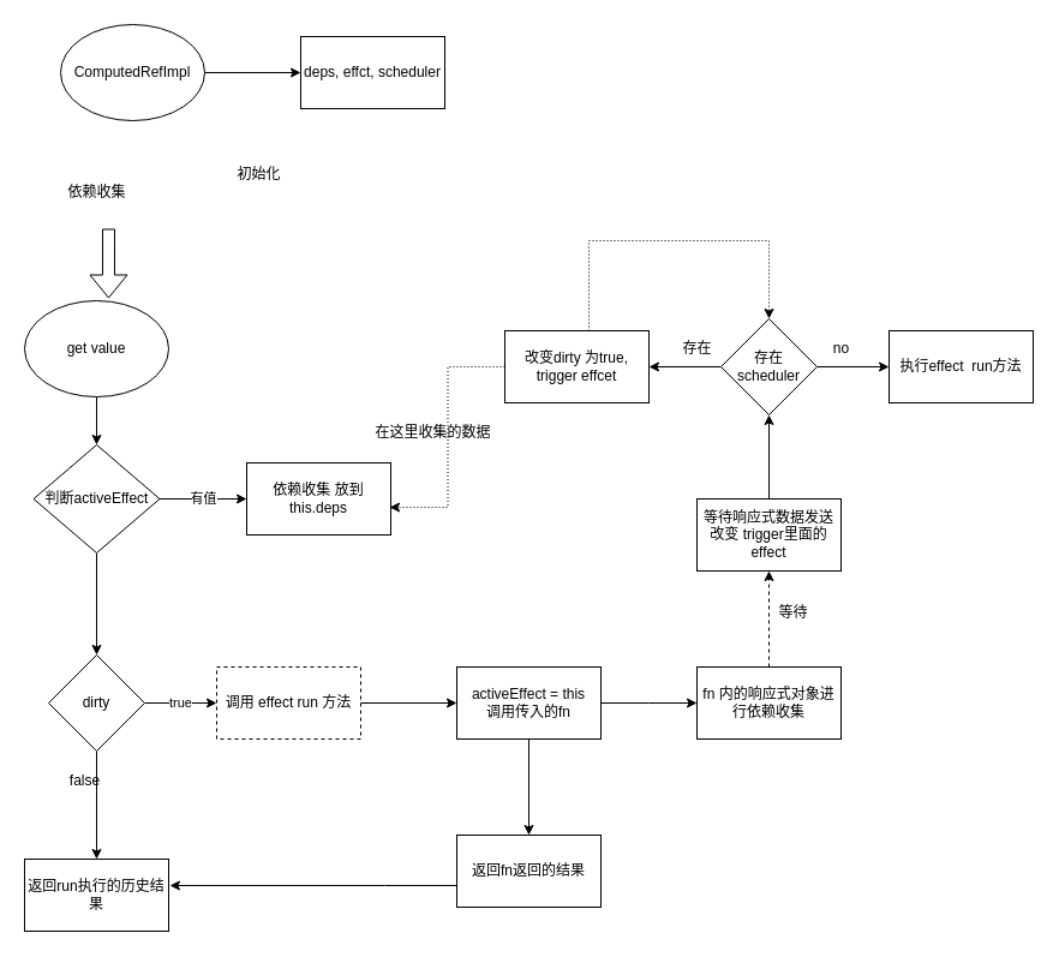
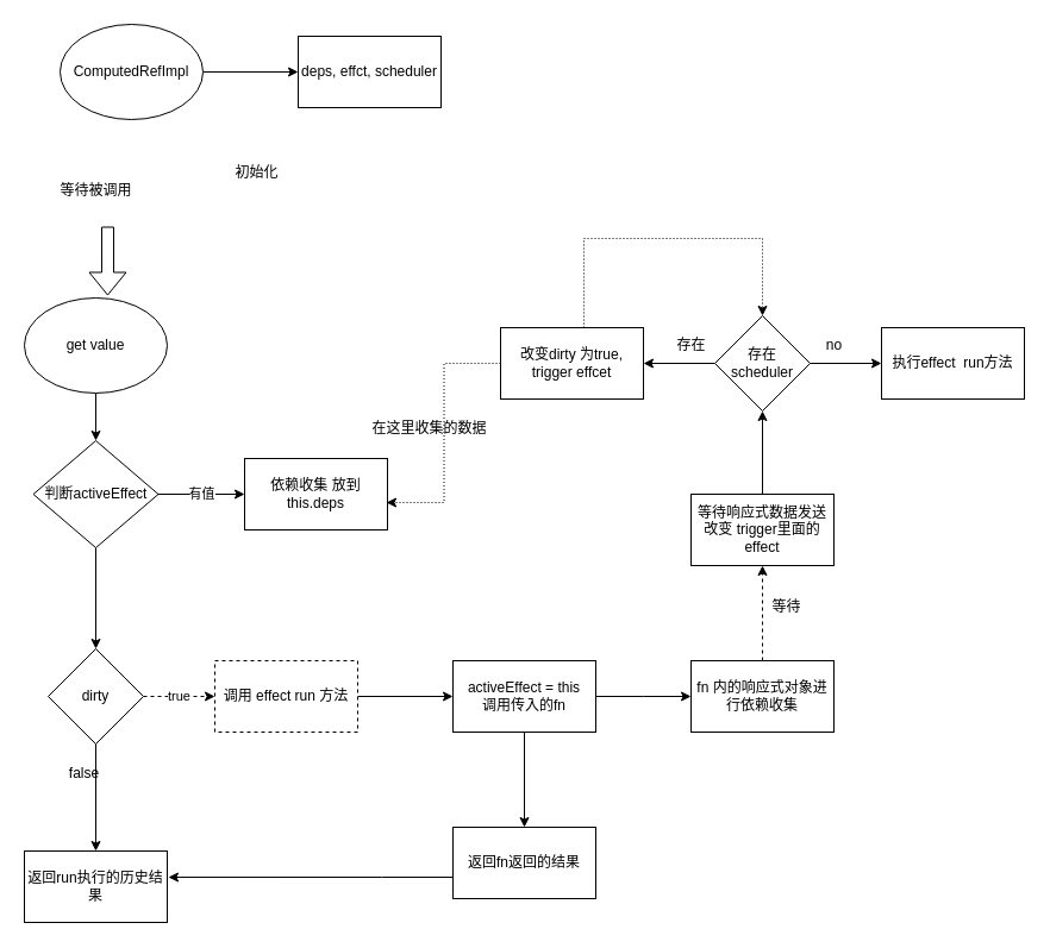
  <mxCell id="0" />
  <mxCell id="1" parent="0" />
  <mxCell id="2" value="" style="edgeStyle=orthogonalEdgeStyle;rounded=0;orthogonalLoop=1;jettySize=auto;html=1;" edge="1" parent="1" source="3" target="6"><mxGeometry relative="1" as="geometry" /></mxCell>
  <mxCell id="3" value="get value" style="ellipse;whiteSpace=wrap;html=1;" vertex="1" parent="1"><mxGeometry x="20" y="250" width="120" height="80" as="geometry" /></mxCell>
  <mxCell id="4" value="有值" style="edgeStyle=orthogonalEdgeStyle;rounded=0;orthogonalLoop=1;jettySize=auto;html=1;" edge="1" parent="1" source="6" target="7"><mxGeometry relative="1" as="geometry" /></mxCell>
  <mxCell id="5" value="" style="edgeStyle=orthogonalEdgeStyle;rounded=0;orthogonalLoop=1;jettySize=auto;html=1;" edge="1" parent="1" source="6" target="10"><mxGeometry relative="1" as="geometry" /></mxCell>
  <mxCell id="6" value="判断activeEffect" style="rhombus;whiteSpace=wrap;html=1;" vertex="1" parent="1"><mxGeometry x="27.5" y="370" width="105" height="90" as="geometry" /></mxCell>
  <mxCell id="7" value="依赖收集 放到 this.deps" style="whiteSpace=wrap;html=1;" vertex="1" parent="1"><mxGeometry x="205" y="385" width="120" height="60" as="geometry" /></mxCell>
- <mxCell id="8" value="true" style="edgeStyle=orthogonalEdgeStyle;rounded=0;orthogonalLoop=1;jettySize=auto;html=1;" edge="1" parent="1" source="10" target="12"><mxGeometry relative="1" as="geometry" /></mxCell>
+ <mxCell id="8" value="true" style="edgeStyle=orthogonalEdgeStyle;rounded=0;orthogonalLoop=1;jettySize=auto;html=1;dashed=1;" edge="1" parent="1" source="10" target="12"><mxGeometry relative="1" as="geometry" /></mxCell>
  <mxCell id="9" value="" style="edgeStyle=orthogonalEdgeStyle;rounded=0;orthogonalLoop=1;jettySize=auto;html=1;" edge="1" parent="1" source="10" target="13"><mxGeometry relative="1" as="geometry" /></mxCell>
  <mxCell id="10" value="dirty" style="rhombus;whiteSpace=wrap;html=1;" vertex="1" parent="1"><mxGeometry x="40" y="545" width="80" height="80" as="geometry" /></mxCell>
  <mxCell id="11" value="" style="edgeStyle=orthogonalEdgeStyle;rounded=0;orthogonalLoop=1;jettySize=auto;html=1;" edge="1" parent="1" source="12" target="17"><mxGeometry relative="1" as="geometry" /></mxCell>
  <mxCell id="12" value="调用 effect run 方法" style="whiteSpace=wrap;html=1;dashed=1;" vertex="1" parent="1"><mxGeometry x="180" y="555" width="120" height="60" as="geometry" /></mxCell>
  <mxCell id="13" value="返回run执行的历史结果" style="whiteSpace=wrap;html=1;" vertex="1" parent="1"><mxGeometry x="20" y="715" width="120" height="60" as="geometry" /></mxCell>
  <mxCell id="14" value="false" style="text;html=1;align=center;verticalAlign=middle;resizable=0;points=[];autosize=1;strokeColor=none;fillColor=none;" vertex="1" parent="1"><mxGeometry x="50" y="640" width="40" height="20" as="geometry" /></mxCell>
  <mxCell id="15" value="" style="edgeStyle=orthogonalEdgeStyle;rounded=0;orthogonalLoop=1;jettySize=auto;html=1;" edge="1" parent="1" source="17" target="19"><mxGeometry relative="1" as="geometry" /></mxCell>
  <mxCell id="16" value="" style="edgeStyle=orthogonalEdgeStyle;rounded=0;orthogonalLoop=1;jettySize=auto;html=1;" edge="1" parent="1" source="17"><mxGeometry relative="1" as="geometry"><mxPoint x="580" y="585" as="targetPoint" /></mxGeometry></mxCell>
  <mxCell id="17" value="activeEffect = this&lt;br&gt;调用传入的fn" style="whiteSpace=wrap;html=1;" vertex="1" parent="1"><mxGeometry x="380" y="555" width="120" height="60" as="geometry" /></mxCell>
  <mxCell id="18" style="edgeStyle=orthogonalEdgeStyle;rounded=0;orthogonalLoop=1;jettySize=auto;html=1;entryX=1.008;entryY=0.367;entryDx=0;entryDy=0;entryPerimeter=0;" edge="1" parent="1" source="19" target="13"><mxGeometry relative="1" as="geometry"><Array as="points"><mxPoint x="320" y="737" /><mxPoint x="320" y="737" /></Array></mxGeometry></mxCell>
  <mxCell id="19" value="返回fn返回的结果" style="whiteSpace=wrap;html=1;" vertex="1" parent="1"><mxGeometry x="380" y="695" width="120" height="60" as="geometry" /></mxCell>
  <mxCell id="20" value="" style="edgeStyle=orthogonalEdgeStyle;rounded=0;orthogonalLoop=1;jettySize=auto;html=1;" edge="1" parent="1" source="21" target="22"><mxGeometry relative="1" as="geometry" /></mxCell>
  <mxCell id="21" value="ComputedRefImpl" style="ellipse;whiteSpace=wrap;html=1;" vertex="1" parent="1"><mxGeometry x="50" y="20" width="120" height="80" as="geometry" /></mxCell>
  <mxCell id="22" value="deps, effct, scheduler" style="whiteSpace=wrap;html=1;" vertex="1" parent="1"><mxGeometry x="250" y="30" width="120" height="60" as="geometry" /></mxCell>
  <mxCell id="23" value="初始化" style="text;html=1;align=center;verticalAlign=middle;resizable=0;points=[];autosize=1;strokeColor=none;fillColor=none;" vertex="1" parent="1"><mxGeometry x="190" y="135" width="50" height="20" as="geometry" /></mxCell>
  <mxCell id="24" value="" style="edgeStyle=orthogonalEdgeStyle;rounded=0;orthogonalLoop=1;jettySize=auto;html=1;dashed=1;" edge="1" parent="1" source="25" target="27"><mxGeometry relative="1" as="geometry" /></mxCell>
  <mxCell id="25" value="fn 内的响应式对象进行依赖收集" style="whiteSpace=wrap;html=1;" vertex="1" parent="1"><mxGeometry x="580" y="555" width="120" height="60" as="geometry" /></mxCell>
  <mxCell id="26" value="" style="edgeStyle=orthogonalEdgeStyle;rounded=0;orthogonalLoop=1;jettySize=auto;html=1;" edge="1" parent="1" source="27" target="31"><mxGeometry relative="1" as="geometry" /></mxCell>
  <mxCell id="27" value="等待响应式数据发送改变 trigger里面的effect" style="whiteSpace=wrap;html=1;" vertex="1" parent="1"><mxGeometry x="580" y="415" width="120" height="60" as="geometry" /></mxCell>
  <mxCell id="28" value="等待" style="text;html=1;align=center;verticalAlign=middle;resizable=0;points=[];autosize=1;strokeColor=none;fillColor=none;" vertex="1" parent="1"><mxGeometry x="640" y="500" width="40" height="20" as="geometry" /></mxCell>
  <mxCell id="29" value="" style="edgeStyle=orthogonalEdgeStyle;rounded=0;orthogonalLoop=1;jettySize=auto;html=1;" edge="1" parent="1" source="31" target="34"><mxGeometry relative="1" as="geometry" /></mxCell>
  <mxCell id="30" value="" style="edgeStyle=orthogonalEdgeStyle;rounded=0;orthogonalLoop=1;jettySize=auto;html=1;" edge="1" parent="1" source="31" target="36"><mxGeometry relative="1" as="geometry" /></mxCell>
  <mxCell id="31" value="存在&lt;br&gt;scheduler" style="rhombus;whiteSpace=wrap;html=1;" vertex="1" parent="1"><mxGeometry x="600" y="265" width="80" height="80" as="geometry" /></mxCell>
  <mxCell id="32" style="edgeStyle=orthogonalEdgeStyle;rounded=0;orthogonalLoop=1;jettySize=auto;html=1;entryX=0.992;entryY=0.617;entryDx=0;entryDy=0;entryPerimeter=0;dashed=1;dashPattern=1 2;" edge="1" parent="1" source="34" target="7"><mxGeometry relative="1" as="geometry" /></mxCell>
  <mxCell id="33" style="edgeStyle=orthogonalEdgeStyle;rounded=0;orthogonalLoop=1;jettySize=auto;html=1;entryX=0.5;entryY=0;entryDx=0;entryDy=0;dashed=1;dashPattern=1 2;" edge="1" parent="1" source="34" target="31"><mxGeometry relative="1" as="geometry"><Array as="points"><mxPoint x="490" y="200" /><mxPoint x="640" y="200" /></Array></mxGeometry></mxCell>
  <mxCell id="34" value="改变dirty 为true,&lt;br&gt;trigger effcet" style="whiteSpace=wrap;html=1;" vertex="1" parent="1"><mxGeometry x="420" y="275" width="120" height="60" as="geometry" /></mxCell>
  <mxCell id="35" value="存在" style="text;html=1;align=center;verticalAlign=middle;resizable=0;points=[];autosize=1;strokeColor=none;fillColor=none;" vertex="1" parent="1"><mxGeometry x="560" y="280" width="40" height="20" as="geometry" /></mxCell>
  <mxCell id="36" value="执行effect&amp;nbsp; run方法" style="whiteSpace=wrap;html=1;" vertex="1" parent="1"><mxGeometry x="740" y="275" width="120" height="60" as="geometry" /></mxCell>
  <mxCell id="37" value="no" style="text;html=1;align=center;verticalAlign=middle;resizable=0;points=[];autosize=1;strokeColor=none;fillColor=none;" vertex="1" parent="1"><mxGeometry x="685" y="280" width="30" height="20" as="geometry" /></mxCell>
  <mxCell id="38" value="在这里收集的数据" style="text;html=1;align=center;verticalAlign=middle;resizable=0;points=[];autosize=1;strokeColor=none;fillColor=none;" vertex="1" parent="1"><mxGeometry x="305" y="350" width="110" height="20" as="geometry" /></mxCell>
  <mxCell id="39" value="" style="endArrow=classic;html=1;rounded=0;entryX=0.583;entryY=-0.025;entryDx=0;entryDy=0;entryPerimeter=0;shape=flexArrow;" edge="1" parent="1" target="3"><mxGeometry width="50" height="50" relative="1" as="geometry"><mxPoint x="90" y="190" as="sourcePoint" /><mxPoint x="160" y="160" as="targetPoint" /></mxGeometry></mxCell>
- <mxCell id="40" value="依赖收集" style="text;html=1;align=center;verticalAlign=middle;resizable=0;points=[];autosize=1;strokeColor=none;fillColor=none;" vertex="1" parent="1"><mxGeometry x="40" y="150" width="80" height="20" as="geometry" /></mxCell>
+ <mxCell id="40" value="等待被调用" style="text;html=1;align=center;verticalAlign=middle;resizable=0;points=[];autosize=1;strokeColor=none;fillColor=none;" vertex="1" parent="1"><mxGeometry x="40" y="150" width="80" height="20" as="geometry" /></mxCell>
